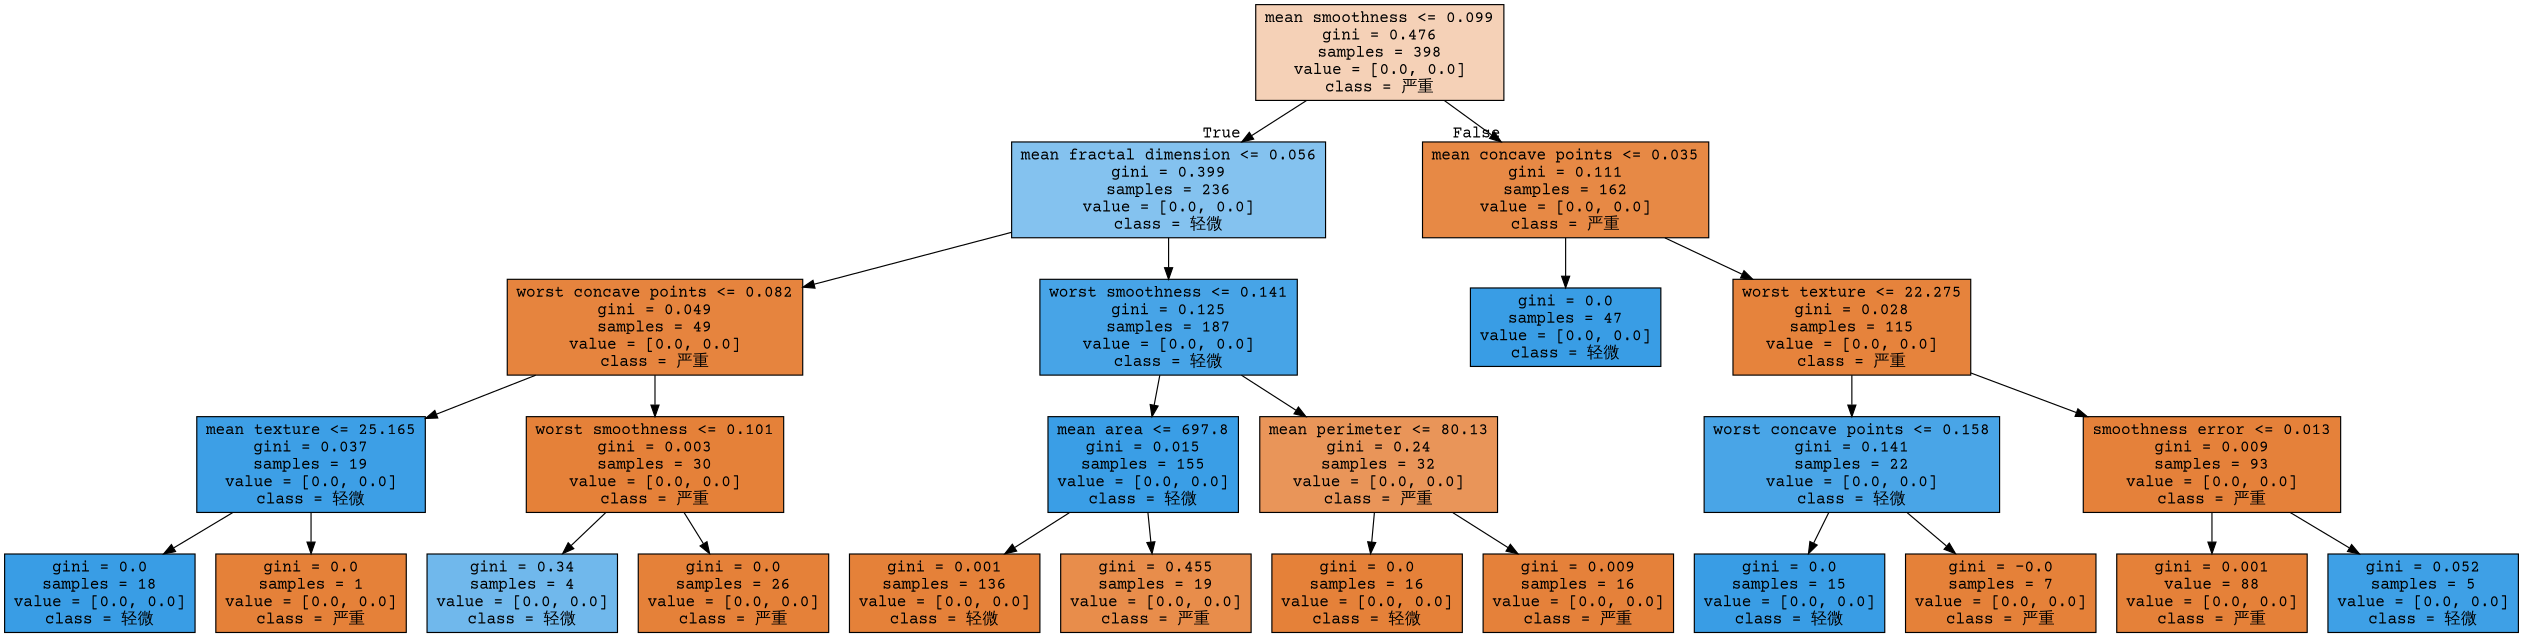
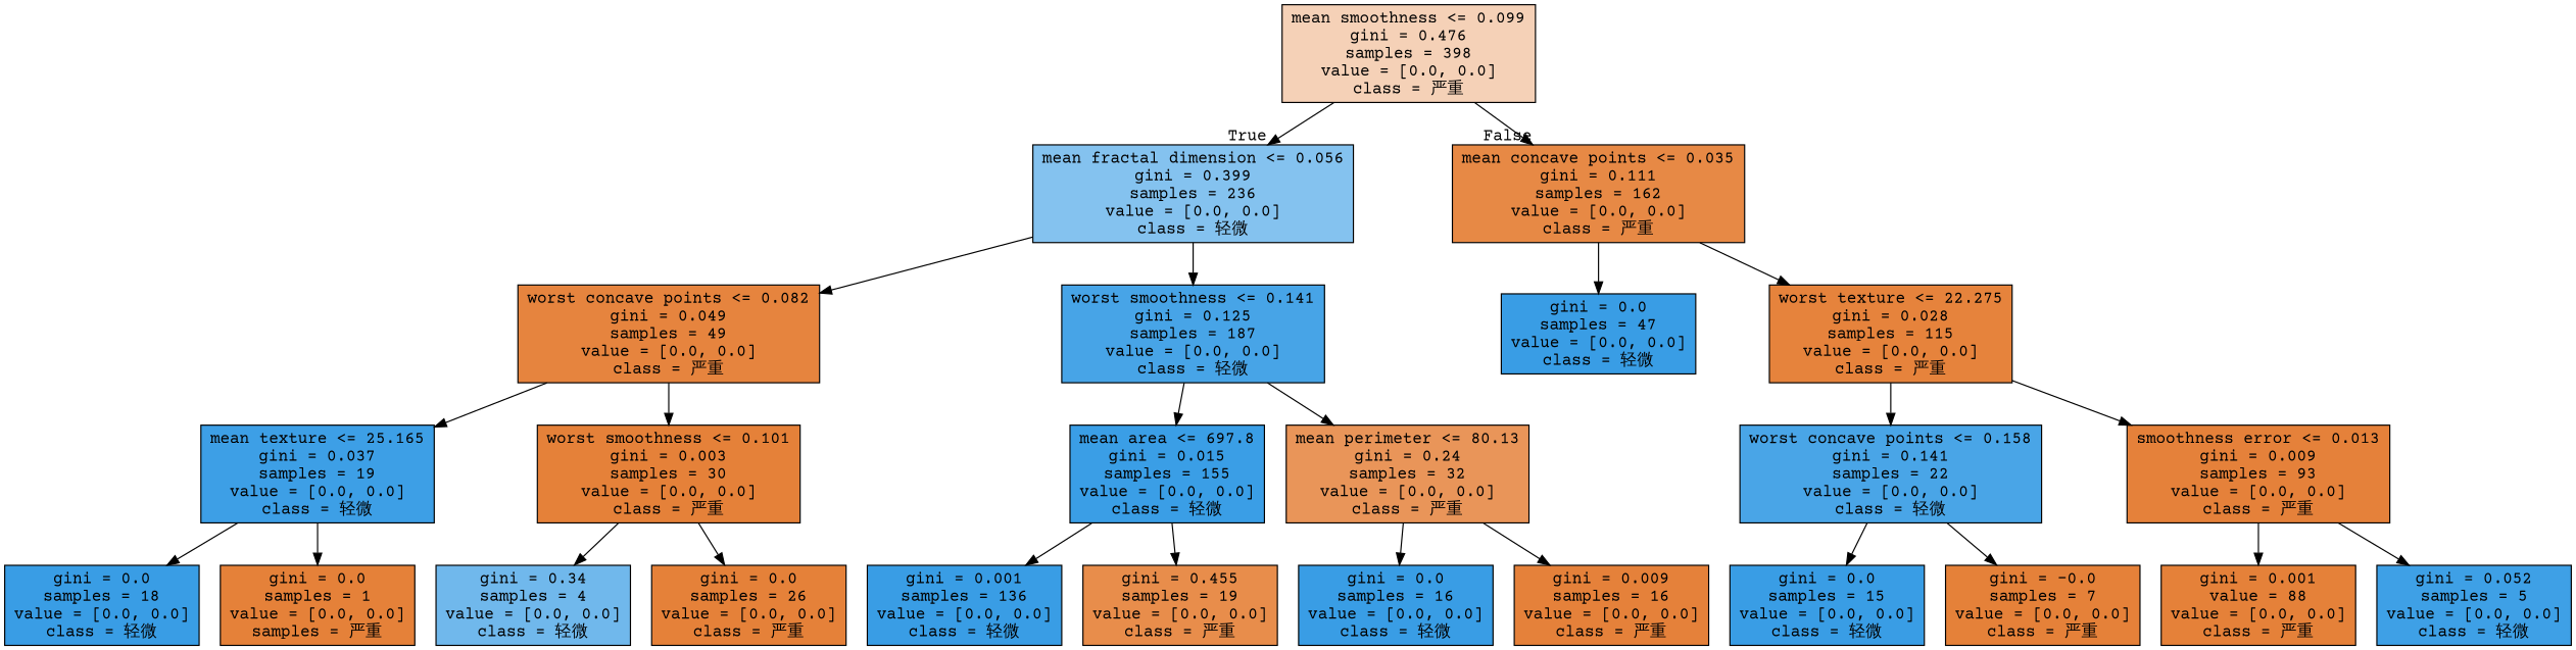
  digraph {
    fontname="Courier Prime"
    node [color=black fillcolor="#399de5ff" fontname="Courier Prime" shape=box style=filled]
    edge [fontname="Courier Prime"]
    n1 [fillcolor="#e581395c" label="mean smoothness <= 0.099\ngini = 0.476\nsamples = 398\nvalue = [0.0, 0.0]\nclass = 严重"]
    n2 [fillcolor="#399de59e" label="mean fractal dimension <= 0.056\ngini = 0.399\nsamples = 236\nvalue = [0.0, 0.0]\nclass = 轻微"]
    n3 [fillcolor="#e58139ef" label="mean concave points <= 0.035\ngini = 0.111\nsamples = 162\nvalue = [0.0, 0.0]\nclass = 严重"]
    n4 [fillcolor="#e58139f8" label="worst concave points <= 0.082\ngini = 0.049\nsamples = 49\nvalue = [0.0, 0.0]\nclass = 严重"]
    n5 [fillcolor="#399de5ed" label="worst smoothness <= 0.141\ngini = 0.125\nsamples = 187\nvalue = [0.0, 0.0]\nclass = 轻微"]
    n6 [label="gini = 0.0\nsamples = 47\nvalue = [0.0, 0.0]\nclass = 轻微"]
    n7 [fillcolor="#e58139fb" label="worst texture <= 22.275\ngini = 0.028\nsamples = 115\nvalue = [0.0, 0.0]\nclass = 严重"]
    n8 [fillcolor="#399de5fa" label="mean texture <= 25.165\ngini = 0.037\nsamples = 19\nvalue = [0.0, 0.0]\nclass = 轻微"]
    n9 [fillcolor="#e58139ff" label="worst smoothness <= 0.101\ngini = 0.003\nsamples = 30\nvalue = [0.0, 0.0]\nclass = 严重"]
    n10 [fillcolor="#399de5fd" label="mean area <= 697.8\ngini = 0.015\nsamples = 155\nvalue = [0.0, 0.0]\nclass = 轻微"]
    n11 [fillcolor="#e58139d6" label="mean perimeter <= 80.13\ngini = 0.24\nsamples = 32\nvalue = [0.0, 0.0]\nclass = 严重"]
    n12 [label="gini = 0.0\nsamples = 18\nvalue = [0.0, 0.0]\nclass = 轻微"]
-   n13 [fillcolor="#e58139ff" label="gini = 0.0\nsamples = 1\nvalue = [0.0, 0.0]\nclass = 严重"]
+   n13 [fillcolor="#e58139ff" label="gini = 0.0\nsamples = 1\nvalue = [0.0, 0.0]\nsamples = 严重"]
    n14 [fillcolor="#399de5b8" label="gini = 0.34\nsamples = 4\nvalue = [0.0, 0.0]\nclass = 轻微"]
    n15 [fillcolor="#e58139ff" label="gini = 0.0\nsamples = 26\nvalue = [0.0, 0.0]\nclass = 严重"]
-   n16 [fillcolor="#e58139ff" label="gini = 0.001\nsamples = 136\nvalue = [0.0, 0.0]\nclass = 轻微"]
+   n16 [label="gini = 0.001\nsamples = 136\nvalue = [0.0, 0.0]\nclass = 轻微"]
    n17 [fillcolor="#e58139e7" label="gini = 0.455\nsamples = 19\nvalue = [0.0, 0.0]\nclass = 严重"]
-   n18 [fillcolor="#e58139ff" label="gini = 0.0\nsamples = 16\nvalue = [0.0, 0.0]\nclass = 轻微"]
+   n18 [label="gini = 0.0\nsamples = 16\nvalue = [0.0, 0.0]\nclass = 轻微"]
    n19 [fillcolor="#e58139fe" label="gini = 0.009\nsamples = 16\nvalue = [0.0, 0.0]\nclass = 严重"]
    n20 [fillcolor="#399de5ea" label="worst concave points <= 0.158\ngini = 0.141\nsamples = 22\nvalue = [0.0, 0.0]\nclass = 轻微"]
    n21 [fillcolor="#e58139fe" label="smoothness error <= 0.013\ngini = 0.009\nsamples = 93\nvalue = [0.0, 0.0]\nclass = 严重"]
    n22 [label="gini = 0.0\nsamples = 15\nvalue = [0.0, 0.0]\nclass = 轻微"]
    n23 [fillcolor="#e58139ff" label="gini = -0.0\nsamples = 7\nvalue = [0.0, 0.0]\nclass = 严重"]
    n24 [fillcolor="#e58139ff" label="gini = 0.001\nvalue = 88\nvalue = [0.0, 0.0]\nclass = 严重"]
    n25 [fillcolor="#399de5f8" label="gini = 0.052\nsamples = 5\nvalue = [0.0, 0.0]\nclass = 轻微"]
    n1 -> n2 [headlabel=True labelangle=45 labeldistance=2.5]
    n1 -> n3 [headlabel=False labelangle=-45 labeldistance=2.5]
    n2 -> n4
    n2 -> n5
    n3 -> n6
    n3 -> n7
    n4 -> n8
    n4 -> n9
    n5 -> n10
    n5 -> n11
    n7 -> n20
    n7 -> n21
    n8 -> n12
    n8 -> n13
    n9 -> n14
    n9 -> n15
    n10 -> n16
    n10 -> n17
    n11 -> n18
    n11 -> n19
    n20 -> n22
    n20 -> n23
    n21 -> n24
    n21 -> n25
  }
